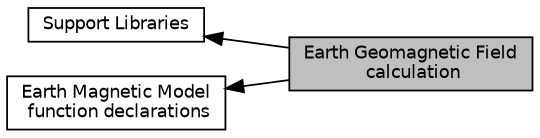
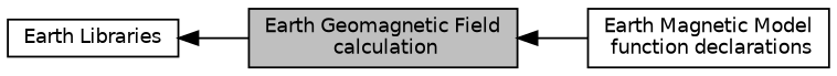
  digraph {
    fontname="DejaVu Sans"
    rankdir=LR
    node [color=black fillcolor=white fontname="DejaVu Sans" fontsize=10 shape=record style=filled]
    edge [dir=back fontname="DejaVu Sans" fontsize=10 labelfontname=Helvetica labelfontsize=10 shape=plaintext style=solid]
-   n1 [height=0.2 label="Support Libraries" width=0.4]
+   n1 [height=0.2 label="Earth Libraries" width=0.4]
    n2 [fillcolor=grey75 fontcolor=black height=0.2 label="Earth Geomagnetic Field\l calculation" width=0.4]
    n3 [height=0.2 label="Earth Magnetic Model\l function declarations" width=0.4]
    n1 -> n2
-   n3 -> n2
+   n2 -> n3
  }
